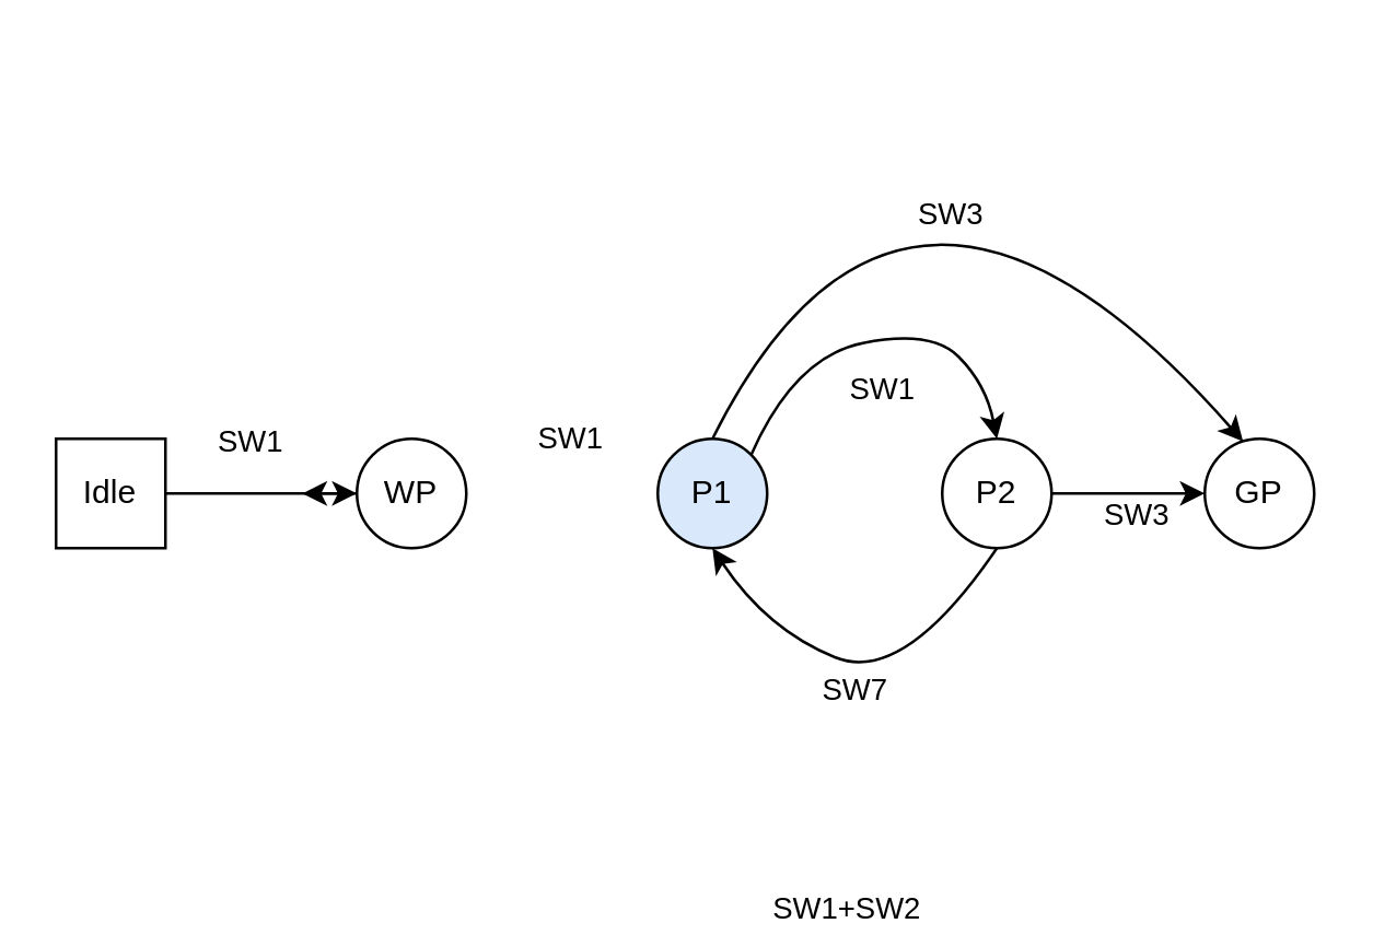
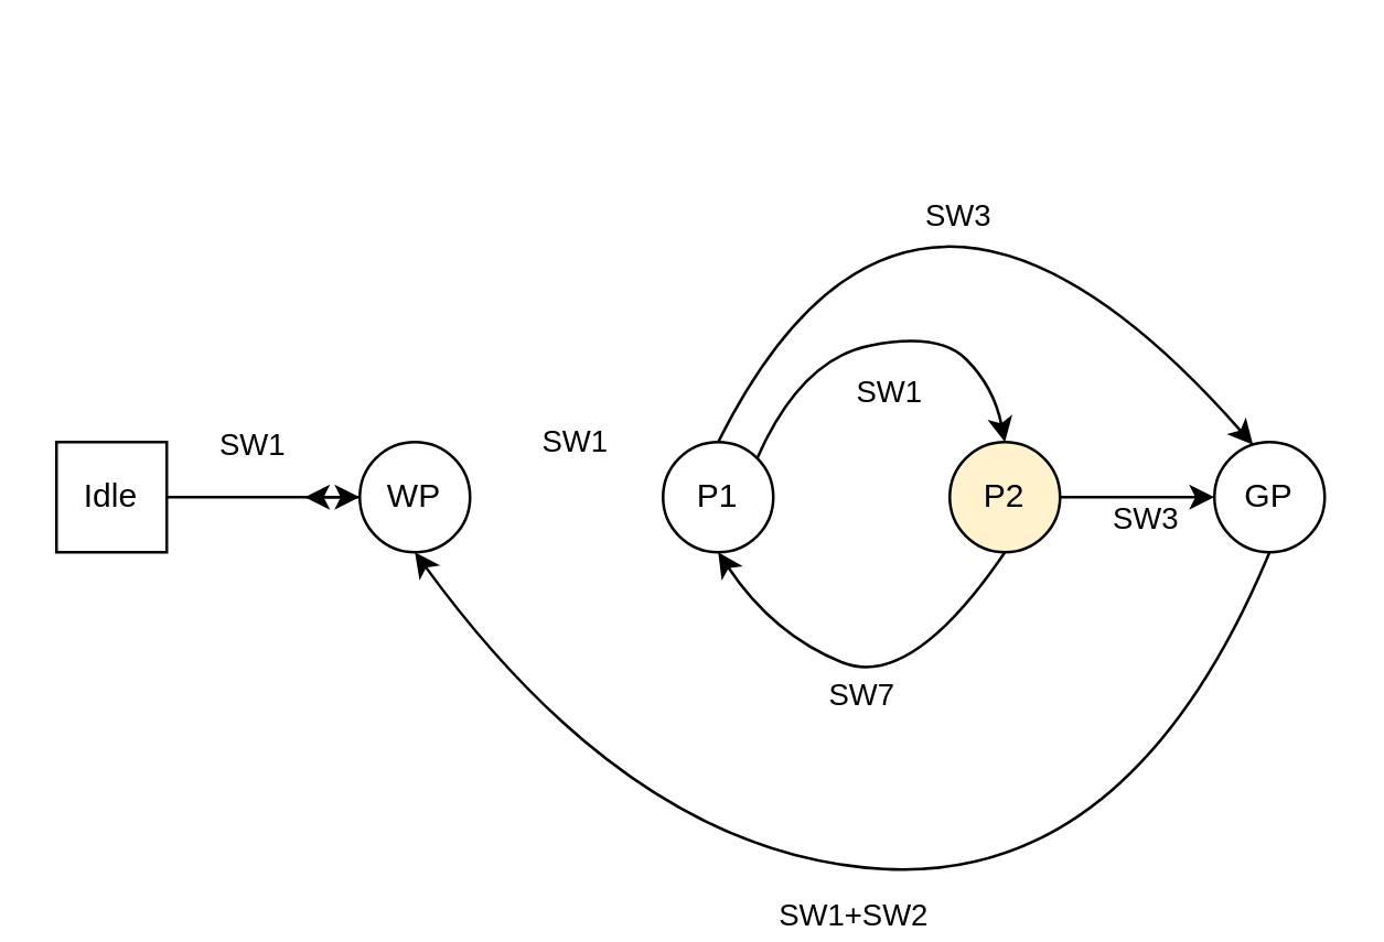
  <mxCell id="0" />
  <mxCell id="1" parent="0" />
  <mxCell id="2" value="" style="edgeStyle=orthogonalEdgeStyle;rounded=0;orthogonalLoop=1;jettySize=auto;html=1;" edge="1" parent="1" source="3" target="16"><mxGeometry relative="1" as="geometry" /></mxCell>
  <mxCell id="3" value="WP" style="ellipse;whiteSpace=wrap;html=1;aspect=fixed;" vertex="1" parent="1"><mxGeometry x="130" y="160" width="40" height="40" as="geometry" /></mxCell>
- <mxCell id="4" value="P1" style="ellipse;whiteSpace=wrap;html=1;aspect=fixed;fillColor=#dae8fc;" vertex="1" parent="1"><mxGeometry x="240" y="160" width="40" height="40" as="geometry" /></mxCell>
+ <mxCell id="4" value="P1" style="ellipse;whiteSpace=wrap;html=1;aspect=fixed;" vertex="1" parent="1"><mxGeometry x="240" y="160" width="40" height="40" as="geometry" /></mxCell>
  <mxCell id="5" value="" style="edgeStyle=orthogonalEdgeStyle;rounded=0;orthogonalLoop=1;jettySize=auto;html=1;" edge="1" parent="1" source="6" target="7"><mxGeometry relative="1" as="geometry" /></mxCell>
- <mxCell id="6" value="P2" style="ellipse;whiteSpace=wrap;html=1;aspect=fixed;" vertex="1" parent="1"><mxGeometry x="344" y="160" width="40" height="40" as="geometry" /></mxCell>
+ <mxCell id="6" value="P2" style="ellipse;whiteSpace=wrap;html=1;aspect=fixed;fillColor=#fff2cc;" vertex="1" parent="1"><mxGeometry x="344" y="160" width="40" height="40" as="geometry" /></mxCell>
  <mxCell id="7" value="GP" style="ellipse;whiteSpace=wrap;html=1;aspect=fixed;" vertex="1" parent="1"><mxGeometry x="440" y="160" width="40" height="40" as="geometry" /></mxCell>
  <mxCell id="8" value="" style="curved=1;endArrow=classic;html=1;rounded=0;exitX=1;exitY=0;exitDx=0;exitDy=0;entryX=0.5;entryY=0;entryDx=0;entryDy=0;" edge="1" parent="1" source="4" target="6"><mxGeometry width="50" height="50" relative="1" as="geometry"><mxPoint x="360" y="320" as="sourcePoint" /><mxPoint x="410" y="270" as="targetPoint" /><Array as="points"><mxPoint x="290" y="130" /><mxPoint x="340" y="120" /><mxPoint x="360" y="140" /></Array></mxGeometry></mxCell>
+ <mxCell id="9" value="" style="curved=1;endArrow=classic;html=1;rounded=0;entryX=0.5;entryY=1;entryDx=0;entryDy=0;exitX=0.5;exitY=1;exitDx=0;exitDy=0;" edge="1" parent="1" source="7" target="3"><mxGeometry width="50" height="50" relative="1" as="geometry"><mxPoint x="360" y="320" as="sourcePoint" /><mxPoint x="410" y="270" as="targetPoint" /><Array as="points"><mxPoint x="410" y="320" /><mxPoint x="230" y="310" /></Array></mxGeometry></mxCell>
  <mxCell id="10" value="" style="curved=1;endArrow=classic;html=1;rounded=0;entryX=0.5;entryY=1;entryDx=0;entryDy=0;exitX=0.5;exitY=1;exitDx=0;exitDy=0;" edge="1" parent="1" source="6" target="4"><mxGeometry width="50" height="50" relative="1" as="geometry"><mxPoint x="360" y="320" as="sourcePoint" /><mxPoint x="410" y="270" as="targetPoint" /><Array as="points"><mxPoint x="330" y="250" /><mxPoint x="280" y="230" /></Array></mxGeometry></mxCell>
  <mxCell id="11" value="" style="edgeStyle=orthogonalEdgeStyle;rounded=0;orthogonalLoop=1;jettySize=auto;html=1;" edge="1" parent="1" source="13" target="3"><mxGeometry relative="1" as="geometry" /></mxCell>
  <mxCell id="12" value="SW1" style="edgeLabel;html=1;align=center;verticalAlign=middle;resizable=0;points=[];" vertex="1" connectable="0" parent="11"><mxGeometry x="-0.343" y="-2" relative="1" as="geometry"><mxPoint x="7" y="-22" as="offset" /></mxGeometry></mxCell>
  <mxCell id="13" value="Idle" style="whiteSpace=wrap;html=1;aspect=fixed;rounded=0;" vertex="1" parent="1"><mxGeometry x="20" y="160" width="40" height="40" as="geometry" /></mxCell>
  <mxCell id="14" value="SW1" style="edgeLabel;html=1;align=center;verticalAlign=middle;resizable=0;points=[];" vertex="1" connectable="0" parent="1"><mxGeometry x="100" y="160" as="geometry"><mxPoint x="107" y="-1" as="offset" /></mxGeometry></mxCell>
  <mxCell id="15" value="" style="curved=1;endArrow=classic;html=1;rounded=0;exitX=0.5;exitY=0;exitDx=0;exitDy=0;entryX=0.35;entryY=0.025;entryDx=0;entryDy=0;entryPerimeter=0;" edge="1" parent="1" source="4" target="7"><mxGeometry width="50" height="50" relative="1" as="geometry"><mxPoint x="500" y="310" as="sourcePoint" /><mxPoint x="550" y="260" as="targetPoint" /><Array as="points"><mxPoint x="330" y="20" /></Array></mxGeometry></mxCell>
  <mxCell id="16" value="SW1+SW2" style="edgeLabel;html=1;align=center;verticalAlign=middle;resizable=0;points=[];" vertex="1" connectable="0" parent="1"><mxGeometry x="110" y="180" as="geometry"><mxPoint x="198" y="151" as="offset" /></mxGeometry></mxCell>
  <mxCell id="17" value="SW7" style="edgeLabel;html=1;align=center;verticalAlign=middle;resizable=0;points=[];" vertex="1" connectable="0" parent="1"><mxGeometry x="120" y="190" as="geometry"><mxPoint x="191" y="61" as="offset" /></mxGeometry></mxCell>
  <mxCell id="18" value="SW1" style="edgeLabel;html=1;align=center;verticalAlign=middle;resizable=0;points=[];" vertex="1" connectable="0" parent="1"><mxGeometry x="130" y="200" as="geometry"><mxPoint x="191" y="-59" as="offset" /></mxGeometry></mxCell>
  <mxCell id="19" value="SW3" style="edgeLabel;html=1;align=center;verticalAlign=middle;resizable=0;points=[];" vertex="1" connectable="0" parent="1"><mxGeometry x="140" y="210" as="geometry"><mxPoint x="206" y="-133" as="offset" /></mxGeometry></mxCell>
  <mxCell id="20" value="SW3" style="edgeLabel;html=1;align=center;verticalAlign=middle;resizable=0;points=[];" vertex="1" connectable="0" parent="1"><mxGeometry x="150" y="220" as="geometry"><mxPoint x="264" y="-33" as="offset" /></mxGeometry></mxCell>
